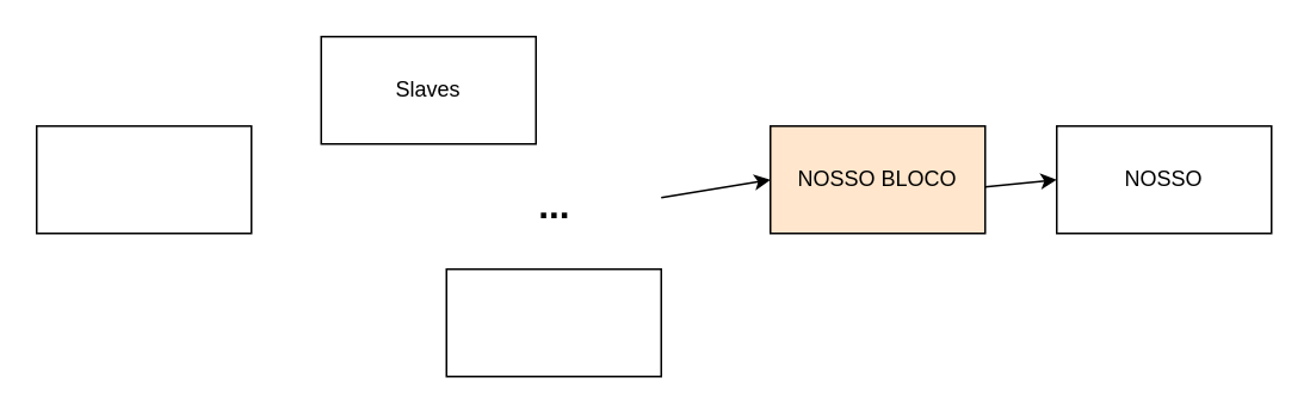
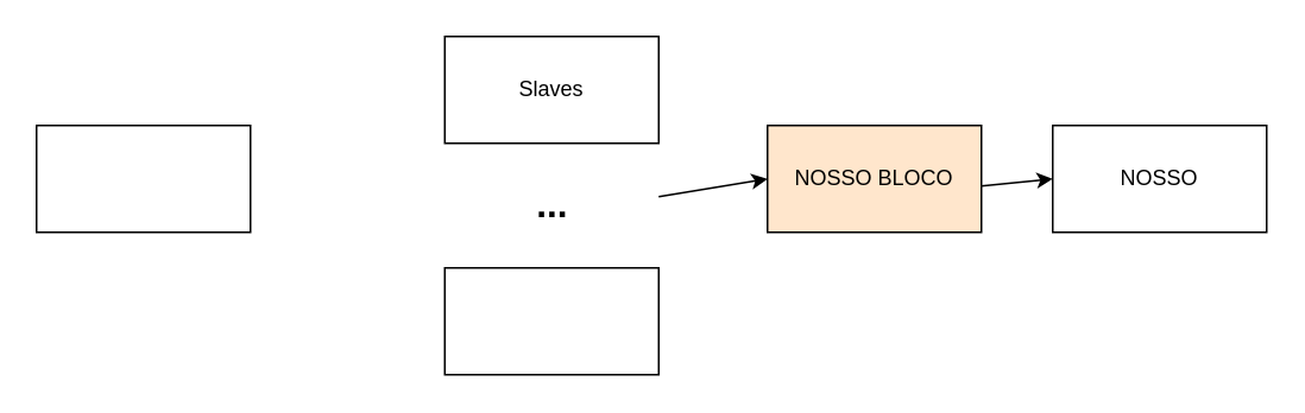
  <mxCell id="0" />
  <mxCell id="1" parent="0" />
  <mxCell id="2" value="NOSSO" style="rounded=0;whiteSpace=wrap;html=1;" parent="1" vertex="1"><mxGeometry x="590" y="70" width="120" height="60" as="geometry" /></mxCell>
  <mxCell id="3" value="" style="rounded=0;whiteSpace=wrap;html=1;" parent="1" vertex="1"><mxGeometry x="249" y="150" width="120" height="60" as="geometry" /></mxCell>
  <mxCell id="4" value="NOSSO BLOCO" style="rounded=0;whiteSpace=wrap;html=1;fillColor=#ffe6cc;" parent="1" vertex="1"><mxGeometry x="430" y="70" width="120" height="60" as="geometry" /></mxCell>
- <mxCell id="5" value="Slaves" style="rounded=0;whiteSpace=wrap;html=1;" parent="1" vertex="1"><mxGeometry x="179" y="20" width="120" height="60" as="geometry" /></mxCell>
+ <mxCell id="5" value="Slaves" style="rounded=0;whiteSpace=wrap;html=1;" parent="1" vertex="1"><mxGeometry x="249" y="20" width="120" height="60" as="geometry" /></mxCell>
  <mxCell id="6" value="" style="rounded=0;whiteSpace=wrap;html=1;" parent="1" vertex="1"><mxGeometry x="20" y="70" width="120" height="60" as="geometry" /></mxCell>
  <mxCell id="7" value="&lt;b style=&quot;font-size: 21px&quot;&gt;...&lt;br&gt;&lt;/b&gt;" style="text;html=1;align=center;verticalAlign=middle;resizable=0;points=[];autosize=1;" parent="1" vertex="1"><mxGeometry x="294" y="104" width="30" height="20" as="geometry" /></mxCell>
  <mxCell id="8" value="" style="endArrow=classic;html=1;entryX=0;entryY=0.5;entryDx=0;entryDy=0;" parent="1" target="2" edge="1"><mxGeometry width="50" height="50" relative="1" as="geometry"><mxPoint x="550" y="104" as="sourcePoint" /><mxPoint x="600" y="54" as="targetPoint" /></mxGeometry></mxCell>
  <mxCell id="9" value="" style="endArrow=classic;html=1;entryX=0;entryY=0.5;entryDx=0;entryDy=0;" parent="1" target="4" edge="1"><mxGeometry width="50" height="50" relative="1" as="geometry"><mxPoint x="369" y="110" as="sourcePoint" /><mxPoint x="419" y="100" as="targetPoint" /></mxGeometry></mxCell>
